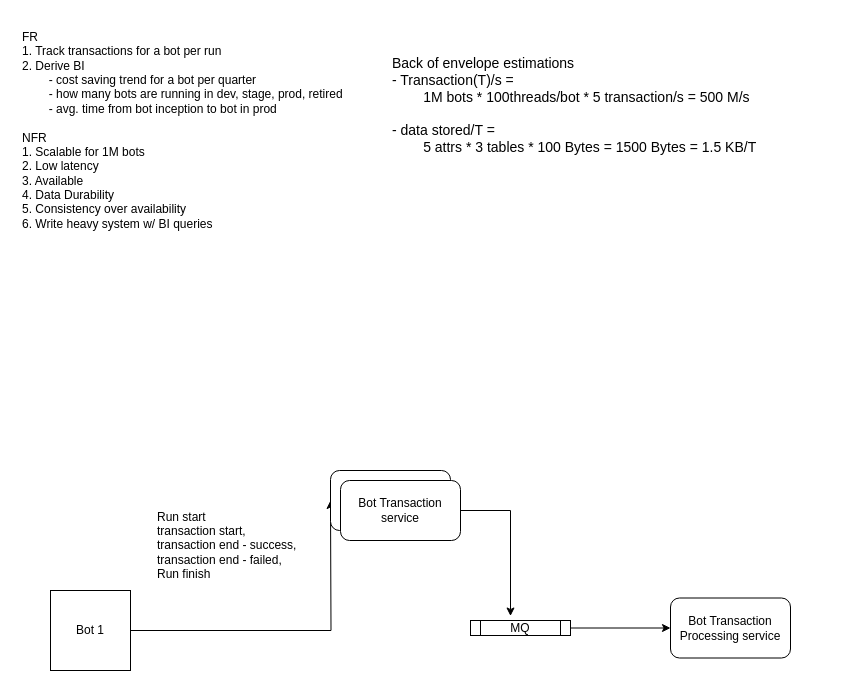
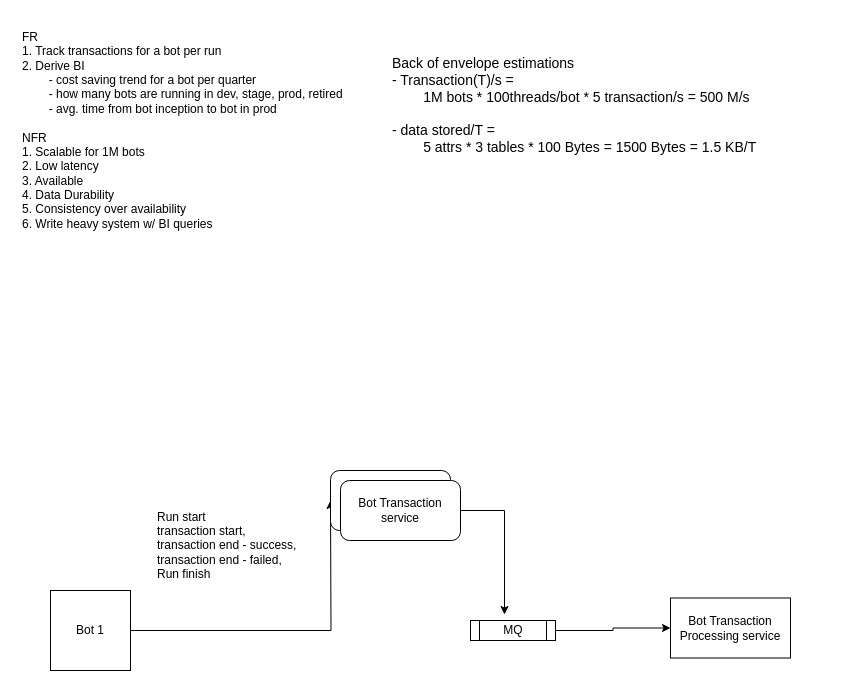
  <mxCell id="0" />
  <mxCell id="1" parent="0" />
  <mxCell id="2" style="edgeStyle=orthogonalEdgeStyle;rounded=0;orthogonalLoop=1;jettySize=auto;html=1;" edge="1" parent="1" source="3"><mxGeometry relative="1" as="geometry"><mxPoint x="330" y="500" as="targetPoint" /></mxGeometry></mxCell>
  <mxCell id="3" value="Bot 1" style="whiteSpace=wrap;html=1;aspect=fixed;" vertex="1" parent="1"><mxGeometry x="50" y="590" width="80" height="80" as="geometry" /></mxCell>
  <mxCell id="4" value="Run start &lt;br&gt;transaction start,&lt;br&gt;transaction end - success, &lt;br&gt;transaction end - failed,&lt;br&gt;Run finish&amp;nbsp;" style="text;html=1;align=left;verticalAlign=middle;resizable=0;points=[];autosize=1;strokeColor=none;fillColor=none;" vertex="1" parent="1"><mxGeometry x="155" y="500" width="160" height="90" as="geometry" /></mxCell>
  <mxCell id="5" value="Bot Transaction service" style="rounded=1;whiteSpace=wrap;html=1;" vertex="1" parent="1"><mxGeometry x="330" y="470" width="120" height="60" as="geometry" /></mxCell>
  <mxCell id="6" value="FR&lt;br&gt;1. Track transactions for a bot per run&lt;br&gt;2. Derive BI&lt;br&gt;&lt;span style=&quot;white-space: pre;&quot;&gt;&#09;&lt;/span&gt;- cost saving trend for a bot per quarter&lt;br&gt;&lt;span style=&quot;white-space: pre;&quot;&gt;&#09;&lt;/span&gt;- how many bots are running in dev, stage, prod, retired&lt;br&gt;&lt;span style=&quot;white-space: pre;&quot;&gt;&#09;&lt;/span&gt;- avg. time from bot inception to bot in prod&lt;br&gt;&lt;br&gt;NFR&lt;br&gt;1. Scalable for 1M bots&amp;nbsp;&lt;br&gt;2. Low latency&lt;br&gt;3. Available&lt;br&gt;4. Data Durability&amp;nbsp;&lt;br&gt;5. Consistency over availability&lt;br&gt;6. Write heavy system w/ BI queries" style="text;html=1;align=left;verticalAlign=middle;resizable=0;points=[];autosize=1;strokeColor=none;fillColor=none;" vertex="1" parent="1"><mxGeometry x="20" width="340" height="220" as="geometry" y="20" /></mxCell>
  <mxCell id="7" value="&lt;font style=&quot;font-size: 14px;&quot;&gt;Back of envelope estimations&lt;br&gt;- Transaction(T)/s = &lt;br&gt;&lt;span style=&quot;white-space: pre;&quot;&gt;&#09;&lt;/span&gt;1M bots * 100threads/bot * 5 transaction/s = 500 M/s&lt;br&gt;&lt;br&gt;- data stored/T = &lt;br&gt;&lt;span style=&quot;white-space: pre;&quot;&gt;&#09;&lt;/span&gt;5 attrs * 3 tables * 100 Bytes = 1500 Bytes = 1.5 KB/T&lt;/font&gt;" style="text;html=1;strokeColor=none;fillColor=none;align=left;verticalAlign=middle;whiteSpace=wrap;rounded=0;" vertex="1" parent="1"><mxGeometry x="390" y="40" width="430" height="130" as="geometry" /></mxCell>
  <mxCell id="8" style="edgeStyle=orthogonalEdgeStyle;rounded=0;orthogonalLoop=1;jettySize=auto;html=1;entryX=0.4;entryY=-0.3;entryDx=0;entryDy=0;entryPerimeter=0;" edge="1" parent="1" source="9" target="11"><mxGeometry relative="1" as="geometry"><mxPoint x="510" y="600" as="targetPoint" /></mxGeometry></mxCell>
  <mxCell id="9" value="Bot Transaction service" style="rounded=1;whiteSpace=wrap;html=1;" vertex="1" parent="1"><mxGeometry x="340" y="480" width="120" height="60" as="geometry" /></mxCell>
  <mxCell id="10" style="edgeStyle=orthogonalEdgeStyle;rounded=0;orthogonalLoop=1;jettySize=auto;html=1;entryX=0;entryY=0.5;entryDx=0;entryDy=0;" edge="1" parent="1" source="11" target="12"><mxGeometry relative="1" as="geometry"><mxPoint x="680" y="627.5" as="targetPoint" /></mxGeometry></mxCell>
- <mxCell id="11" value="MQ" style="shape=process;whiteSpace=wrap;html=1;backgroundOutline=1;" vertex="1" parent="1"><mxGeometry x="470" y="620" width="100" height="15" as="geometry" /></mxCell>
- <mxCell id="12" value="Bot Transaction Processing service" style="rounded=1;whiteSpace=wrap;html=1;" vertex="1" parent="1"><mxGeometry x="670" y="597.5" width="120" height="60" as="geometry" /></mxCell>
+ <mxCell id="11" value="MQ" style="shape=process;whiteSpace=wrap;html=1;backgroundOutline=1;" vertex="1" parent="1"><mxGeometry x="470" y="620" width="85" height="20" as="geometry" /></mxCell>
+ <mxCell id="12" value="Bot Transaction Processing service" style="whiteSpace=wrap;html=1;rounded=0;" vertex="1" parent="1"><mxGeometry x="670" y="597.5" width="120" height="60" as="geometry" /></mxCell>
